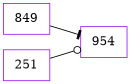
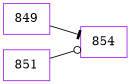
  digraph {
    compound=true
    concentrate=true
    rankdir=LR
    node [color=purple shape=box]
    n1 [label=849]
-   n2 [label=954]
-   n3 [label=251]
+   n2 [label=854]
+   n3 [label=851]
    n1 -> n2 [arrowhead=tee]
    n3 -> n2 [arrowhead=odot]
  }
